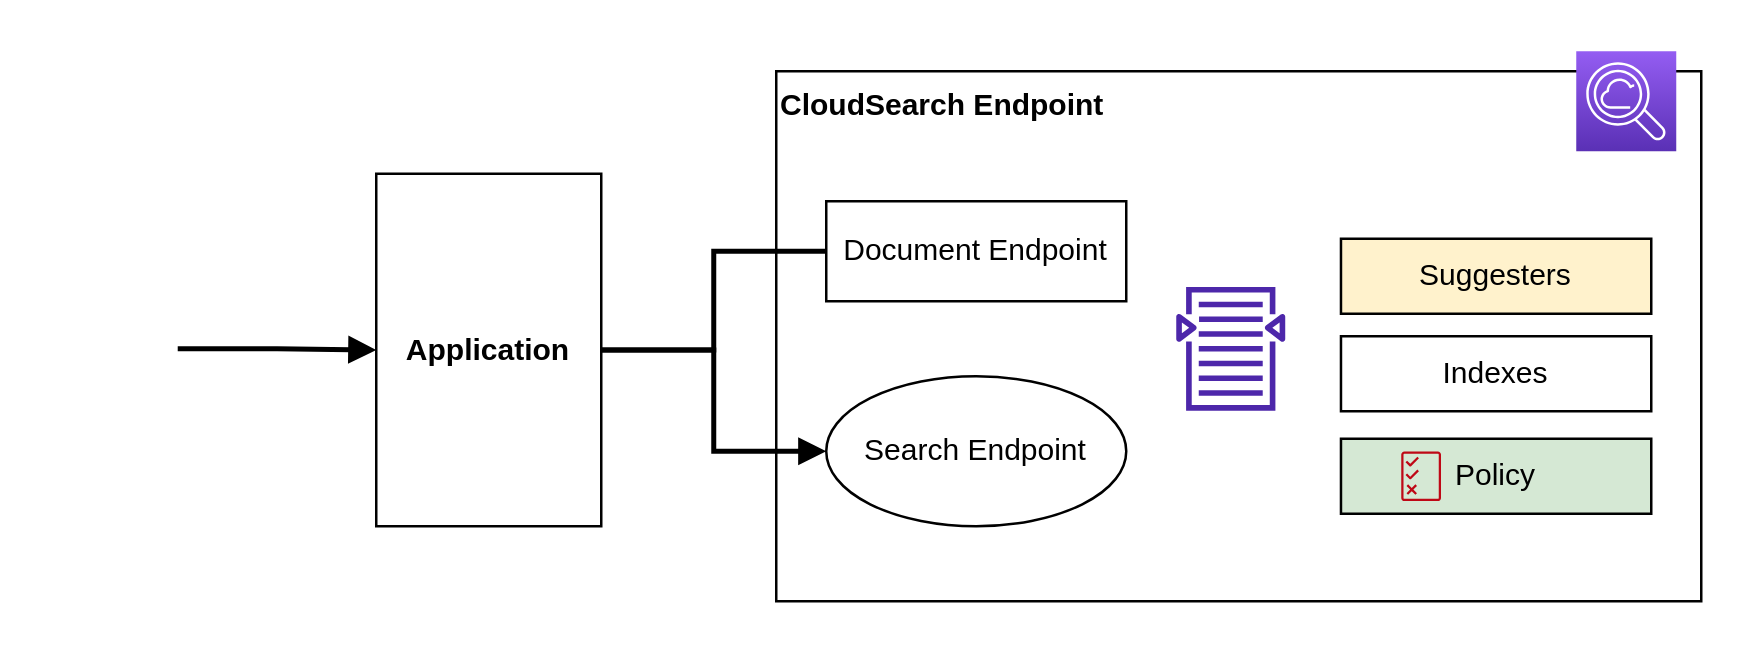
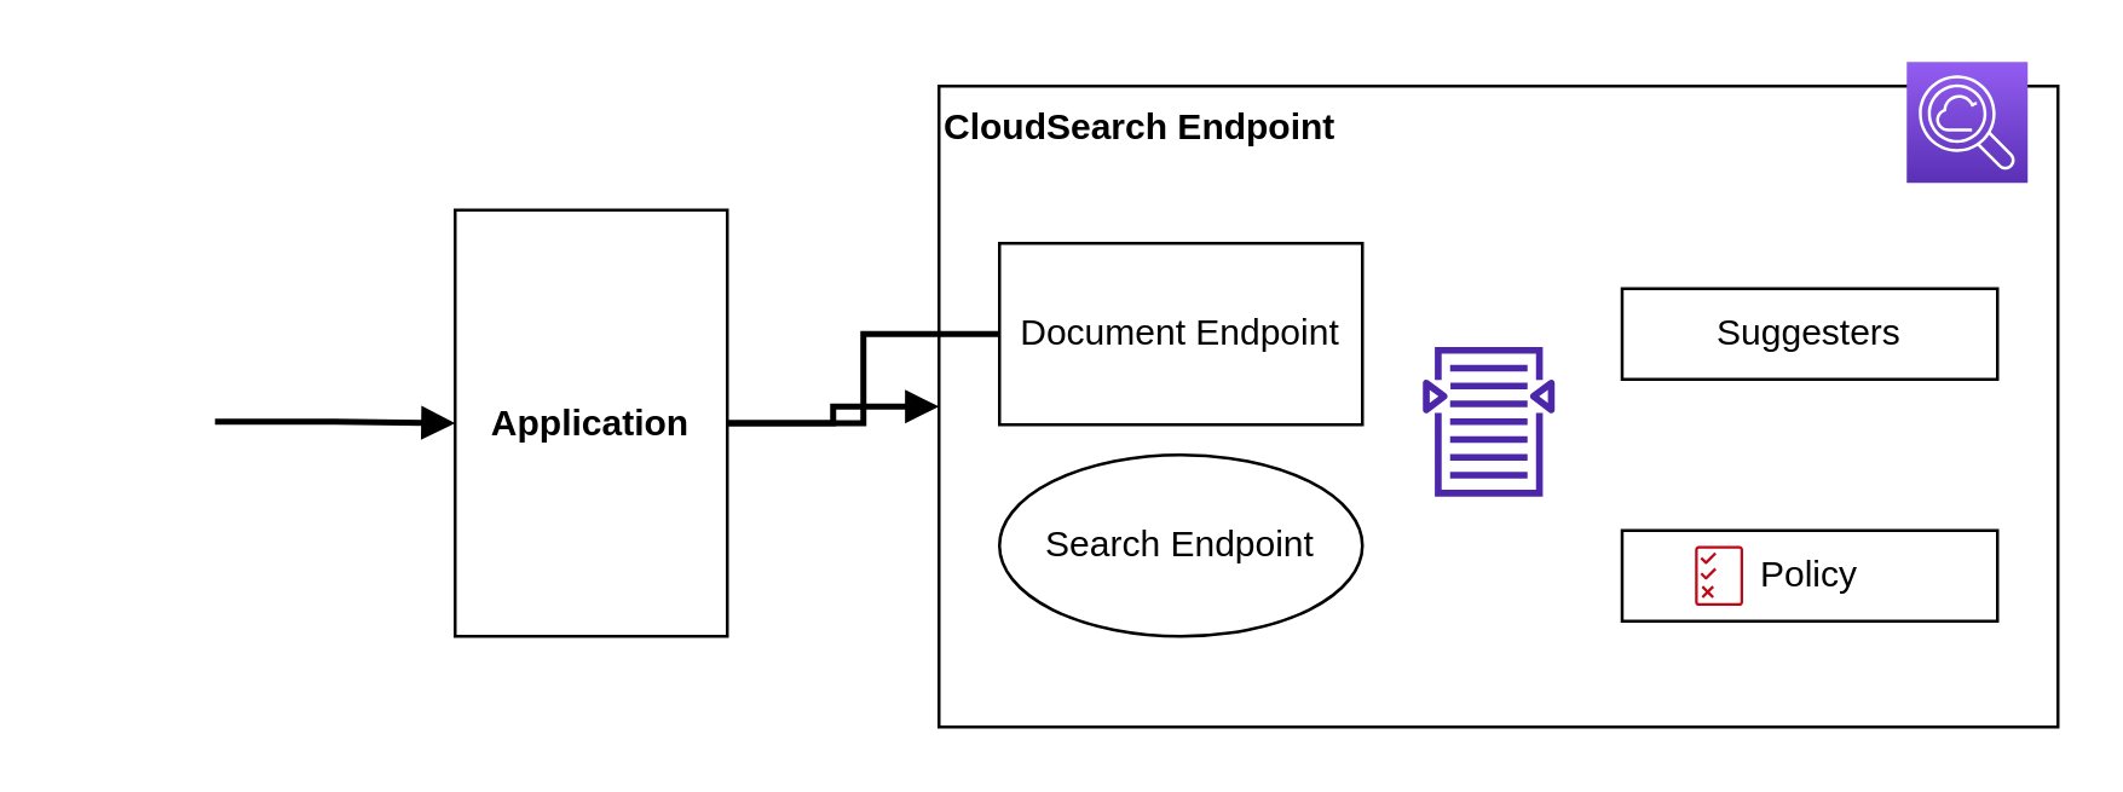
  <mxCell id="0" />
  <mxCell id="1" parent="0" />
  <mxCell id="2" value="CloudSearch Endpoint" style="rounded=0;whiteSpace=wrap;html=1;verticalAlign=top;align=left;fontStyle=1" vertex="1" parent="1"><mxGeometry x="310" y="28" width="370" height="212" as="geometry" /></mxCell>
  <mxCell id="3" value="" style="sketch=0;points=[[0,0,0],[0.25,0,0],[0.5,0,0],[0.75,0,0],[1,0,0],[0,1,0],[0.25,1,0],[0.5,1,0],[0.75,1,0],[1,1,0],[0,0.25,0],[0,0.5,0],[0,0.75,0],[1,0.25,0],[1,0.5,0],[1,0.75,0]];outlineConnect=0;fontColor=#232F3E;gradientColor=#945DF2;gradientDirection=north;fillColor=#5A30B5;strokeColor=#ffffff;dashed=0;verticalLabelPosition=bottom;verticalAlign=top;align=center;html=1;fontSize=12;fontStyle=0;aspect=fixed;shape=mxgraph.aws4.resourceIcon;resIcon=mxgraph.aws4.cloudsearch2;" vertex="1" parent="1"><mxGeometry x="630" y="20" width="40" height="40" as="geometry" /></mxCell>
- <mxCell id="4" value="Document Endpoint" style="rounded=0;whiteSpace=wrap;html=1;" vertex="1" parent="1"><mxGeometry x="330" y="80" width="120" height="40" as="geometry" /></mxCell>
+ <mxCell id="4" value="Document Endpoint" style="rounded=0;whiteSpace=wrap;html=1;" vertex="1" parent="1"><mxGeometry x="330" y="80" width="120" height="60" as="geometry" /></mxCell>
  <mxCell id="5" value="Search Endpoint" style="ellipse;whiteSpace=wrap;html=1;" vertex="1" parent="1"><mxGeometry x="330" y="150" width="120" height="60" as="geometry" /></mxCell>
- <mxCell id="6" value="Indexes" style="rounded=0;whiteSpace=wrap;html=1;" vertex="1" parent="1"><mxGeometry x="535.89" y="134" width="124.11" height="30" as="geometry" /></mxCell>
- <mxCell id="7" value="Suggesters" style="rounded=0;whiteSpace=wrap;html=1;fillColor=#fff2cc;" vertex="1" parent="1"><mxGeometry x="535.89" y="95" width="124.11" height="30" as="geometry" /></mxCell>
+ <mxCell id="7" value="Suggesters" style="rounded=0;whiteSpace=wrap;html=1;" vertex="1" parent="1"><mxGeometry x="535.89" y="95" width="124.11" height="30" as="geometry" /></mxCell>
  <mxCell id="8" value="Search&lt;br&gt;Documents" style="sketch=0;outlineConnect=0;fontColor=#FFFFFF;gradientColor=none;fillColor=#4D27AA;strokeColor=none;dashed=0;verticalLabelPosition=bottom;verticalAlign=top;align=center;html=1;fontSize=12;fontStyle=0;aspect=fixed;pointerEvents=1;shape=mxgraph.aws4.search_documents;" vertex="1" parent="1"><mxGeometry x="470" y="114" width="43.59" height="50" as="geometry" /></mxCell>
- <mxCell id="9" value="Policy" style="rounded=0;whiteSpace=wrap;html=1;fillColor=#d5e8d4;" vertex="1" parent="1"><mxGeometry x="535.89" y="175" width="124.11" height="30" as="geometry" /></mxCell>
+ <mxCell id="9" value="Policy" style="rounded=0;whiteSpace=wrap;html=1;" vertex="1" parent="1"><mxGeometry x="535.89" y="175" width="124.11" height="30" as="geometry" /></mxCell>
  <mxCell id="10" value="" style="sketch=0;outlineConnect=0;fontColor=#232F3E;gradientColor=none;fillColor=#BF0816;strokeColor=none;dashed=0;verticalLabelPosition=bottom;verticalAlign=top;align=center;html=1;fontSize=12;fontStyle=0;aspect=fixed;pointerEvents=1;shape=mxgraph.aws4.permissions;" vertex="1" parent="1"><mxGeometry x="560" y="180" width="15.9" height="20" as="geometry" /></mxCell>
  <mxCell id="11" value="" style="sketch=0;outlineConnect=0;fontColor=#232F3E;gradientColor=none;fillColor=#FFFFFF;strokeColor=none;dashed=0;verticalLabelPosition=bottom;verticalAlign=top;align=center;html=1;fontSize=12;fontStyle=0;aspect=fixed;pointerEvents=1;shape=mxgraph.aws4.user;" vertex="1" parent="1"><mxGeometry x="20" y="112.5" width="53" height="53" as="geometry" /></mxCell>
  <mxCell id="12" style="edgeStyle=orthogonalEdgeStyle;rounded=0;orthogonalLoop=1;jettySize=auto;html=1;fontColor=#FFFFFF;strokeWidth=2;endArrow=none;endFill=1;" edge="1" parent="1" source="14" target="4"><mxGeometry relative="1" as="geometry" /></mxCell>
- <mxCell id="13" style="edgeStyle=orthogonalEdgeStyle;rounded=0;orthogonalLoop=1;jettySize=auto;html=1;fontColor=#FFFFFF;strokeWidth=2;endArrow=block;endFill=1;" edge="1" parent="1" source="14" target="5"><mxGeometry relative="1" as="geometry" /></mxCell>
+ <mxCell id="13" style="edgeStyle=orthogonalEdgeStyle;rounded=0;orthogonalLoop=1;jettySize=auto;html=1;fontColor=#FFFFFF;strokeWidth=2;endArrow=block;endFill=1;" edge="1" parent="1" source="14" target="2"><mxGeometry relative="1" as="geometry" /></mxCell>
  <mxCell id="14" value="Application" style="rounded=0;whiteSpace=wrap;html=1;fontStyle=1" vertex="1" parent="1"><mxGeometry x="150" y="69" width="90" height="141" as="geometry" /></mxCell>
  <mxCell id="15" style="edgeStyle=orthogonalEdgeStyle;rounded=0;orthogonalLoop=1;jettySize=auto;html=1;fontColor=#FFFFFF;strokeWidth=2;endArrow=block;endFill=1;" edge="1" parent="1" source="11" target="14"><mxGeometry relative="1" as="geometry"><mxPoint x="230" y="149.5" as="sourcePoint" /><mxPoint x="340" y="190" as="targetPoint" /></mxGeometry></mxCell>
